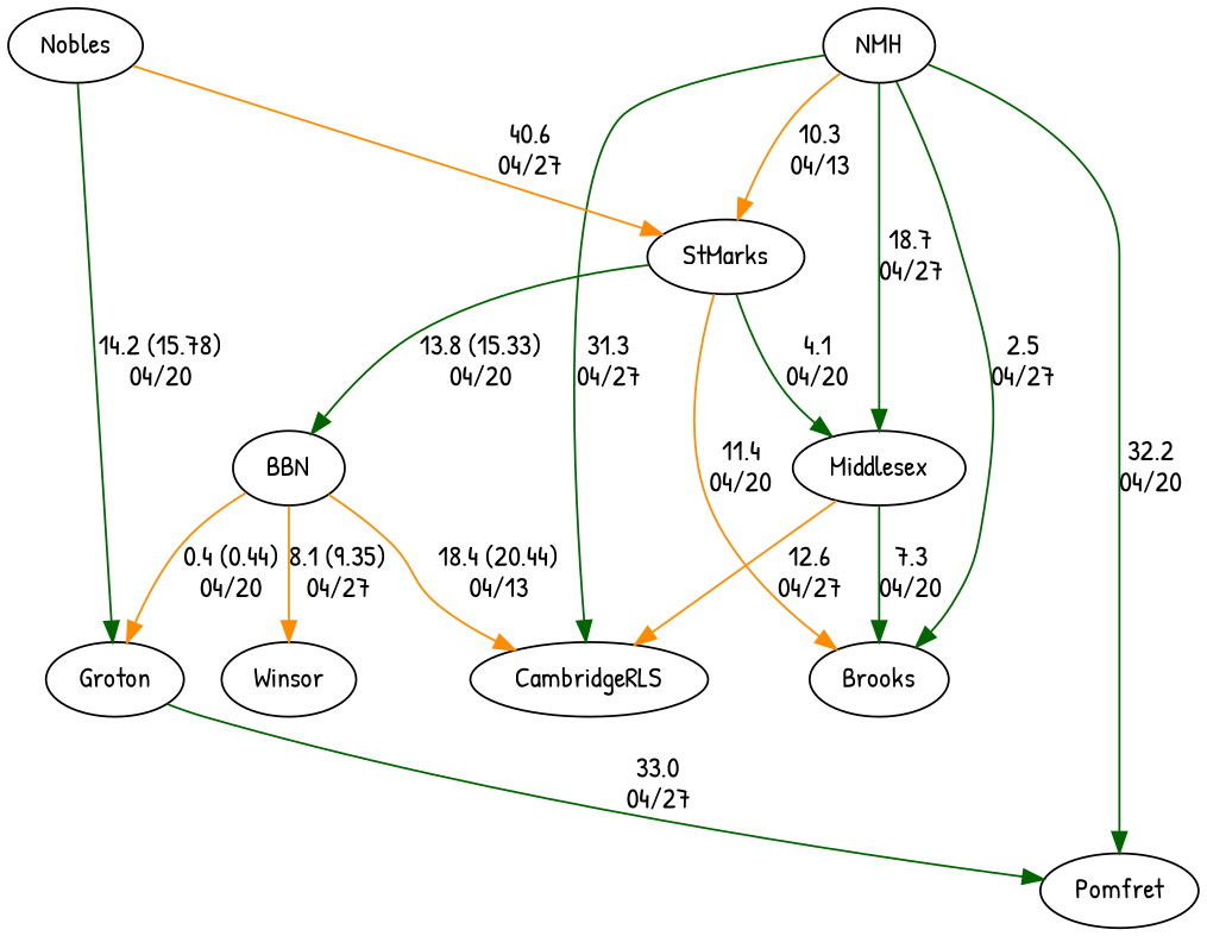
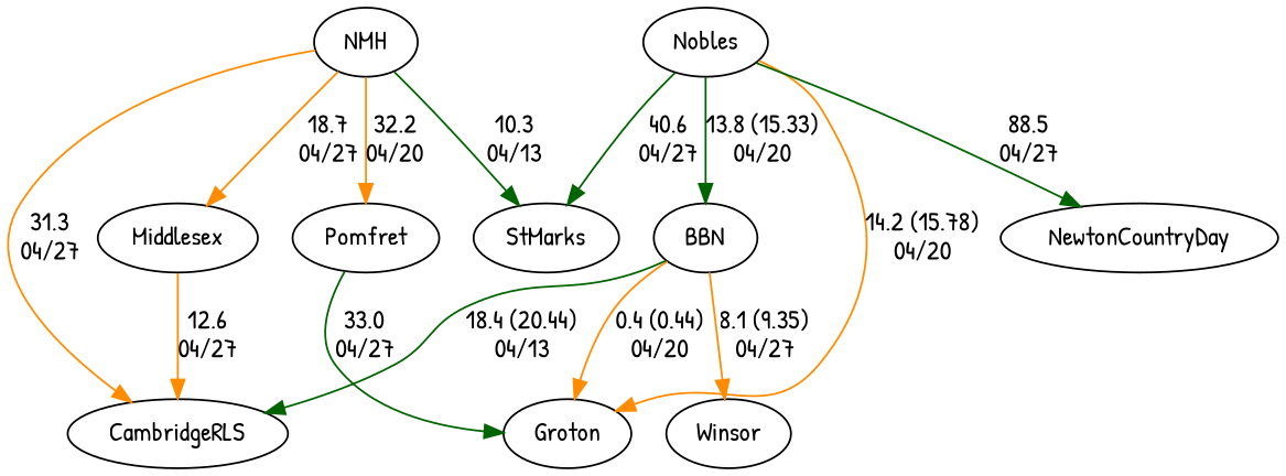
  digraph {
    fontname="Patrick Hand"
    node [fontname="Patrick Hand"]
    edge [color=darkgreen fontname="Patrick Hand" random=random weight=82]
    BBN
    Winsor
    Groton
    CambridgeRLS
    Pomfret
    StMarks
-   Brooks
    Middlesex
    NMH
    Nobles
+   NewtonCountryDay
    BBN -> Winsor [color=darkorange label="8.1 (9.35)\n04/27" weight=92]
    BBN -> Groton [color=darkorange label="0.4 (0.44)\n04/20" weight=100]
-   BBN -> CambridgeRLS [color=darkorange label="18.4 (20.44)\n04/13"]
-   Groton -> Pomfret [label="33.0\n04/27" weight=67]
-   StMarks -> Brooks [color=darkorange label="11.4\n04/20" weight=89]
-   StMarks -> Middlesex [label="4.1\n04/20" weight=96]
+   BBN -> CambridgeRLS [label="18.4 (20.44)\n04/13"]
+   Pomfret -> Groton [label="33.0\n04/27" weight=67]
    Middlesex -> CambridgeRLS [color=darkorange label="12.6\n04/27" weight=88]
-   Middlesex -> Brooks [label="7.3\n04/20" weight=93]
-   NMH -> CambridgeRLS [label="31.3\n04/27" weight=69]
-   NMH -> Pomfret [label="32.2\n04/20" weight=68]
-   NMH -> StMarks [color=darkorange label="10.3\n04/13" weight=90]
-   NMH -> Brooks [label="2.5\n04/27" weight=98]
-   NMH -> Middlesex [label="18.7\n04/27"]
-   StMarks -> BBN [label="13.8 (15.33)\n04/20" weight=87]
-   Nobles -> Groton [label="14.2 (15.78)\n04/20" weight=86]
-   Nobles -> StMarks [color=darkorange label="40.6\n04/27" weight=60]
+   NMH -> CambridgeRLS [color=darkorange label="31.3\n04/27" weight=69]
+   NMH -> Pomfret [color=darkorange label="32.2\n04/20" weight=68]
+   NMH -> StMarks [label="10.3\n04/13" weight=90]
+   NMH -> Middlesex [color=darkorange label="18.7\n04/27"]
+   Nobles -> BBN [label="13.8 (15.33)\n04/20" weight=87]
+   Nobles -> Groton [color=darkorange label="14.2 (15.78)\n04/20" weight=86]
+   Nobles -> StMarks [label="40.6\n04/27" weight=60]
+   Nobles -> NewtonCountryDay [label="88.5\n04/27" weight=12]
  }
